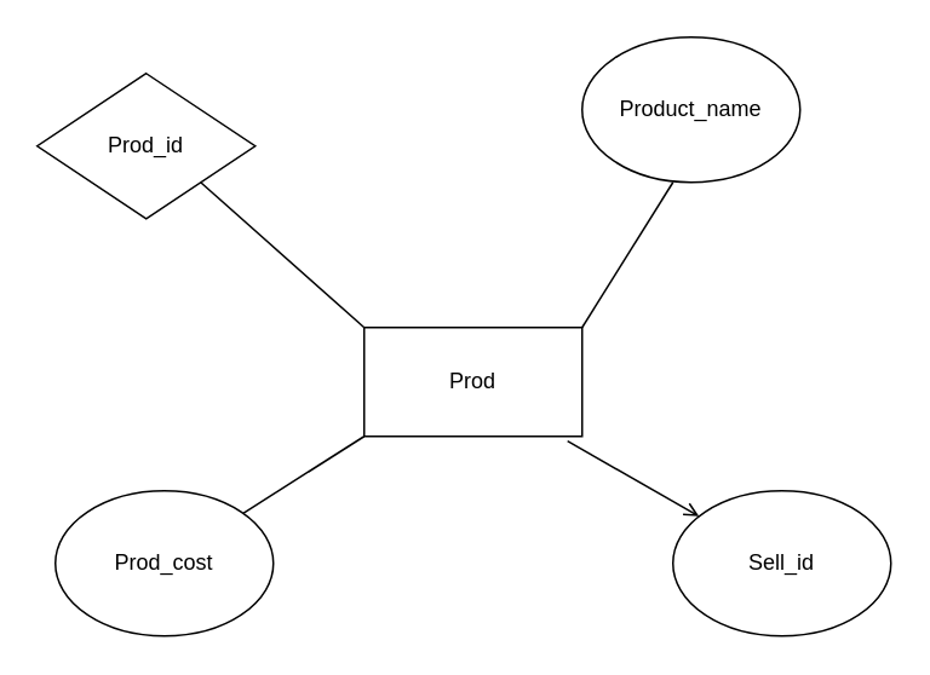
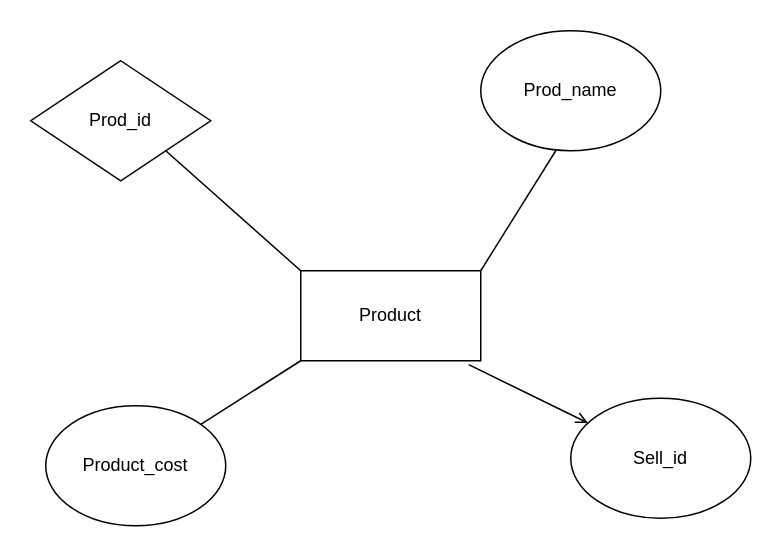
  <mxCell id="0" />
  <mxCell id="1" parent="0" />
- <mxCell id="2" value="Prod" style="rounded=0;whiteSpace=wrap;html=1;" parent="1" vertex="1"><mxGeometry x="200" y="180" width="120" height="60" as="geometry" /></mxCell>
+ <mxCell id="2" value="Product" style="rounded=0;whiteSpace=wrap;html=1;" parent="1" vertex="1"><mxGeometry x="200" y="180" width="120" height="60" as="geometry" /></mxCell>
  <mxCell id="3" value="Prod_id" style="rhombus;whiteSpace=wrap;html=1;" parent="1" vertex="1"><mxGeometry x="20" y="40" width="120" height="80" as="geometry" /></mxCell>
  <mxCell id="4" value="" style="endArrow=none;html=1;rounded=0;entryX=1;entryY=1;entryDx=0;entryDy=0;" parent="1" target="3" edge="1"><mxGeometry width="50" height="50" relative="1" as="geometry"><mxPoint x="200" y="180" as="sourcePoint" /><mxPoint x="250" y="130" as="targetPoint" /></mxGeometry></mxCell>
  <mxCell id="5" value="" style="endArrow=none;html=1;rounded=0;startArrow=none;" parent="1" edge="1" source="10"><mxGeometry width="50" height="50" relative="1" as="geometry"><mxPoint x="200" y="240" as="sourcePoint" /><mxPoint x="71.197" y="330.919" as="targetPoint" /></mxGeometry></mxCell>
  <mxCell id="6" value="" style="endArrow=open;html=1;rounded=0;exitX=0.933;exitY=1.043;exitDx=0;exitDy=0;exitPerimeter=0;" parent="1" source="2" edge="1" target="9"><mxGeometry width="50" height="50" relative="1" as="geometry"><mxPoint x="330" y="240" as="sourcePoint" /><mxPoint x="347.574" y="319.996" as="targetPoint" /></mxGeometry></mxCell>
  <mxCell id="7" value="" style="endArrow=none;html=1;rounded=0;entryX=0.5;entryY=1;entryDx=0;entryDy=0;" parent="1" edge="1"><mxGeometry width="50" height="50" relative="1" as="geometry"><mxPoint x="320" y="180" as="sourcePoint" /><mxPoint x="370" y="100" as="targetPoint" /></mxGeometry></mxCell>
- <mxCell id="8" value="Product_name" style="ellipse;whiteSpace=wrap;html=1;" vertex="1" parent="1"><mxGeometry x="320" y="20" width="120" height="80" as="geometry" /></mxCell>
- <mxCell id="9" value="Sell_id" style="ellipse;whiteSpace=wrap;html=1;" vertex="1" parent="1"><mxGeometry x="370" y="270" width="120" height="80" as="geometry" /></mxCell>
- <mxCell id="10" value="Prod_cost" style="ellipse;whiteSpace=wrap;html=1;" vertex="1" parent="1"><mxGeometry x="30" y="270" width="120" height="80" as="geometry" /></mxCell>
+ <mxCell id="8" value="Prod_name" style="ellipse;whiteSpace=wrap;html=1;" vertex="1" parent="1"><mxGeometry x="320" y="20" width="120" height="80" as="geometry" /></mxCell>
+ <mxCell id="9" value="Sell_id" style="ellipse;whiteSpace=wrap;html=1;" vertex="1" parent="1"><mxGeometry x="380" y="265" width="120" height="80" as="geometry" /></mxCell>
+ <mxCell id="10" value="Product_cost" style="ellipse;whiteSpace=wrap;html=1;" vertex="1" parent="1"><mxGeometry x="30" y="270" width="120" height="80" as="geometry" /></mxCell>
  <mxCell id="11" value="" style="endArrow=none;html=1;rounded=0;" edge="1" parent="1" target="10"><mxGeometry width="50" height="50" relative="1" as="geometry"><mxPoint x="200" y="240" as="sourcePoint" /><mxPoint x="71.197" y="330.919" as="targetPoint" /></mxGeometry></mxCell>
